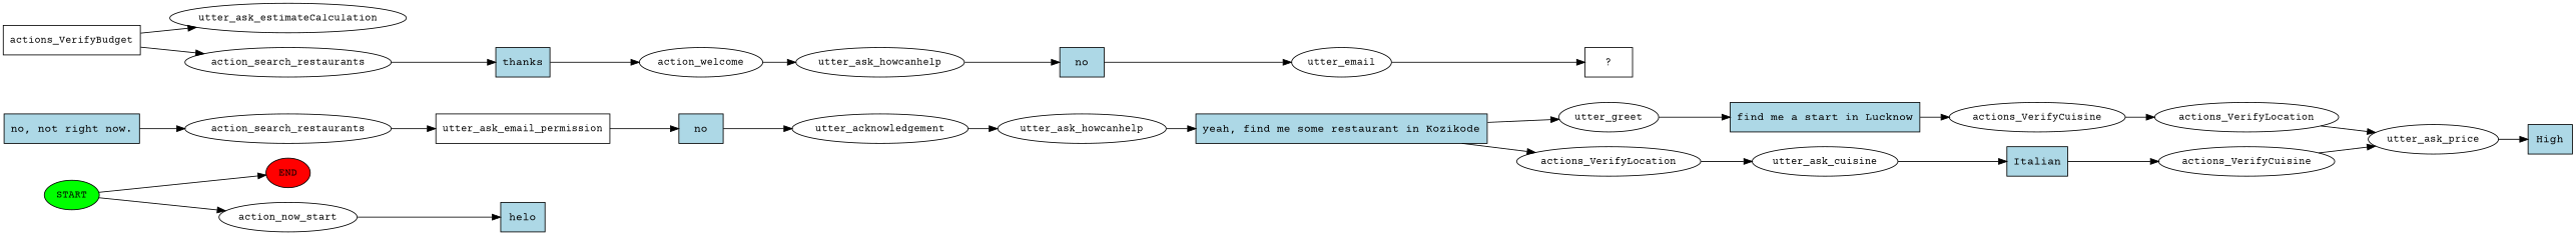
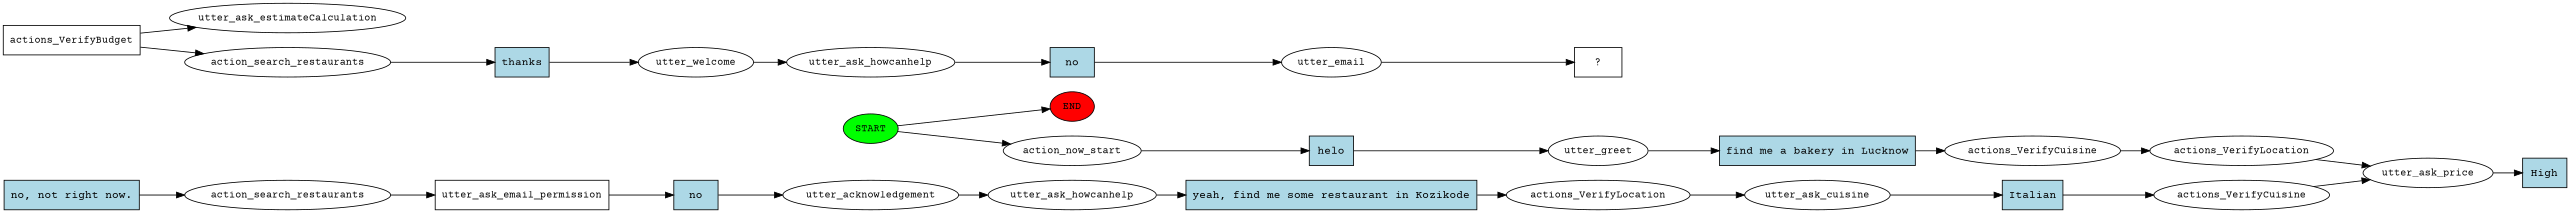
  digraph {
    fontname="Courier Prime"
    rankdir=LR
    node [fontname="Courier Prime" fontsize=12]
    edge [fontname="Courier Prime"]
    n1 [fillcolor=green label=START style=filled]
    n2 [fillcolor=red label=END style=filled]
    n3 [label=action_now_start]
    n4 [fillcolor=lightblue label=helo shape=rect style=filled fontsize=""]
    n5 [label=utter_greet]
-   n6 [fillcolor=lightblue label="find me a start in Lucknow" shape=rect style=filled fontsize=""]
+   n6 [fillcolor=lightblue label="find me a bakery in Lucknow" shape=rect style=filled fontsize=""]
    n7 [label=actions_VerifyCuisine]
    n8 [label=actions_VerifyLocation]
    n9 [label=utter_ask_price]
    n10 [fillcolor=lightblue label=High shape=rect style=filled fontsize=""]
    n11 [label=actions_VerifyBudget shape=box]
    n12 [label=utter_ask_estimateCalculation]
    n13 [label=action_search_restaurants]
    n14 [fillcolor=lightblue label=thanks shape=rect style=filled fontsize=""]
    n15 [fillcolor=lightblue label="no, not right now." shape=rect style=filled fontsize=""]
    n16 [label=action_search_restaurants]
    n17 [label=utter_ask_email_permission shape=box]
    n18 [fillcolor=lightblue label=no shape=rect style=filled fontsize=""]
    n19 [label=utter_acknowledgement]
    n20 [label=utter_ask_howcanhelp]
    n21 [fillcolor=lightblue label="yeah, find me some restaurant in Kozikode" shape=rect style=filled fontsize=""]
    n22 [label=actions_VerifyLocation]
    n23 [label=utter_ask_cuisine]
    n24 [fillcolor=lightblue label=Italian shape=rect style=filled fontsize=""]
    n25 [label=actions_VerifyCuisine]
-   n26 [label=action_welcome]
+   n26 [label=utter_welcome]
    n27 [label=utter_ask_howcanhelp]
    n28 [fillcolor=lightblue label=no shape=rect style=filled fontsize=""]
    n29 [label=utter_email]
    n30 [label="  ?  " shape=rect fontsize=""]
    n1 -> n2
    n1 -> n3
    n3 -> n4
-   n21 -> n5
+   n4 -> n5
    n5 -> n6
    n6 -> n7
    n7 -> n8
    n8 -> n9
    n9 -> n10
    n11 -> n12
    n11 -> n13
    n13 -> n14
    n14 -> n26
    n15 -> n16
    n16 -> n17
    n17 -> n18
    n18 -> n19
    n19 -> n20
    n20 -> n21
    n21 -> n22
    n22 -> n23
    n23 -> n24
    n24 -> n25
    n25 -> n9
    n26 -> n27
    n27 -> n28
    n28 -> n29
    n29 -> n30
  }
